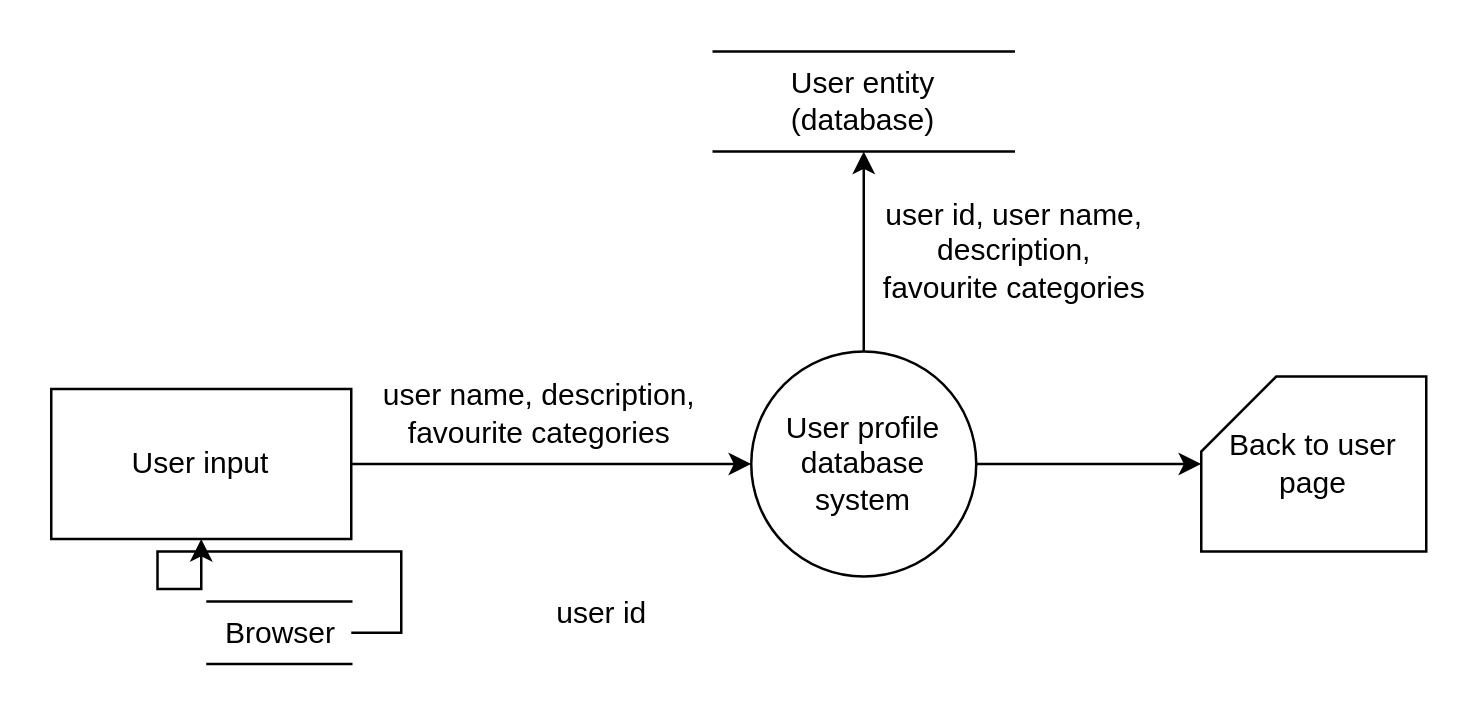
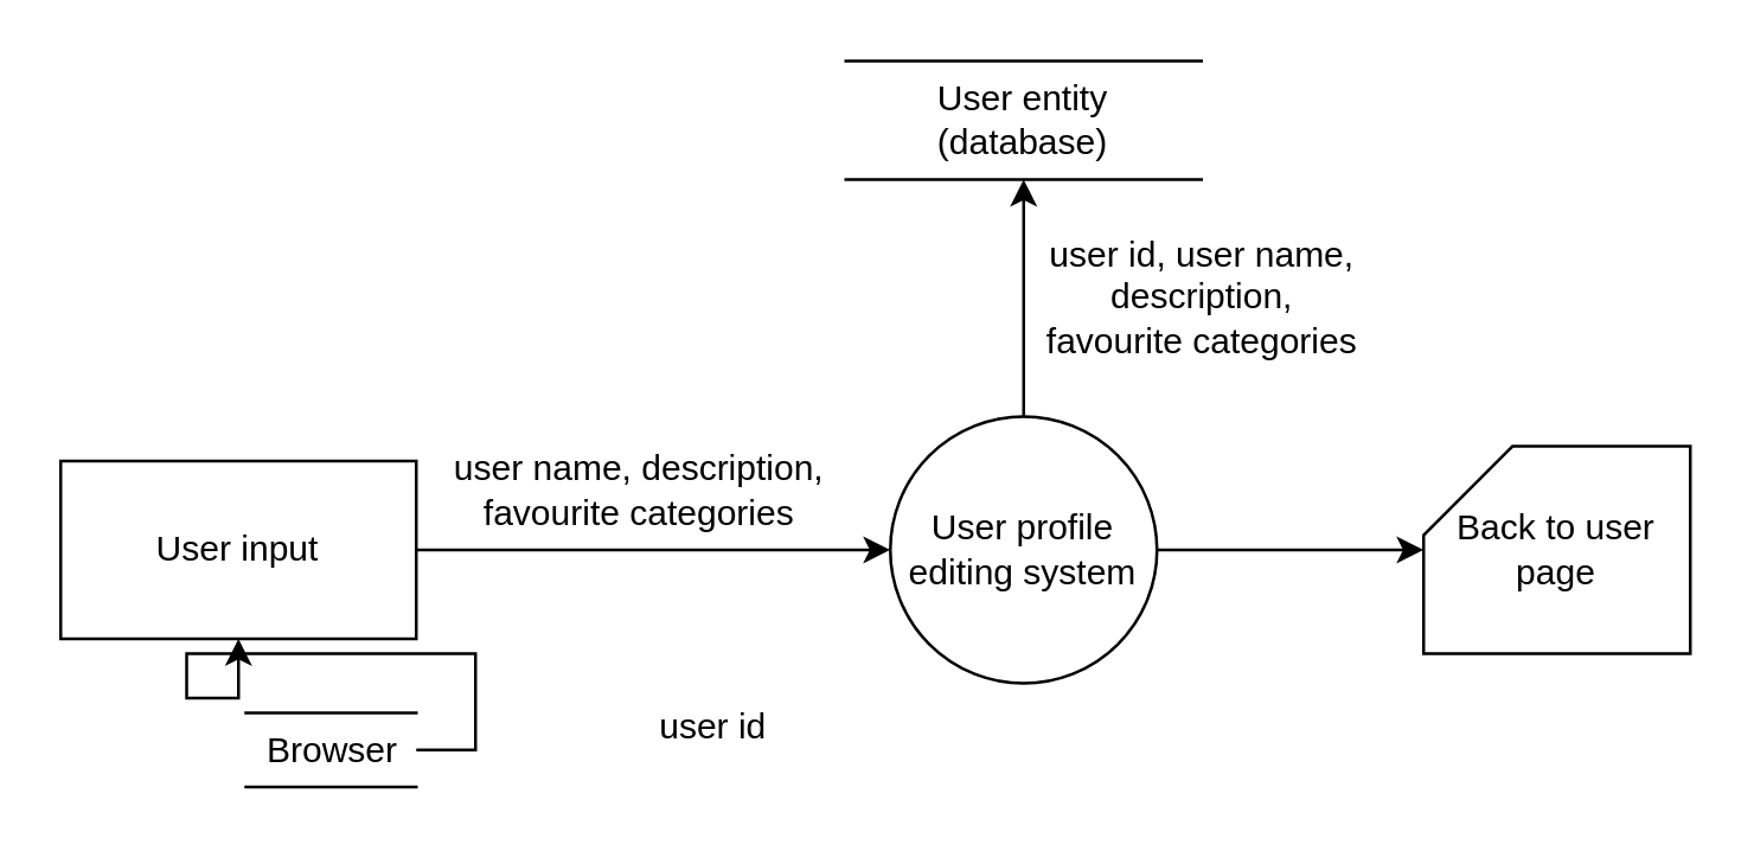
  <mxCell id="0" />
  <mxCell id="1" parent="0" />
  <mxCell id="2" value="" style="edgeStyle=orthogonalEdgeStyle;rounded=0;orthogonalLoop=1;jettySize=auto;html=1;" edge="1" parent="1" source="3" target="6"><mxGeometry relative="1" as="geometry" /></mxCell>
  <mxCell id="3" value="User input" style="rounded=0;whiteSpace=wrap;html=1;" vertex="1" parent="1"><mxGeometry x="20" y="155" width="120" height="60" as="geometry" /></mxCell>
  <mxCell id="4" style="edgeStyle=orthogonalEdgeStyle;rounded=0;orthogonalLoop=1;jettySize=auto;html=1;exitX=0.5;exitY=0;exitDx=0;exitDy=0;entryX=0.5;entryY=1;entryDx=0;entryDy=0;" edge="1" parent="1" source="6" target="11"><mxGeometry relative="1" as="geometry" /></mxCell>
  <mxCell id="5" value="" style="edgeStyle=orthogonalEdgeStyle;rounded=0;orthogonalLoop=1;jettySize=auto;html=1;" edge="1" parent="1" source="6" target="13"><mxGeometry relative="1" as="geometry" /></mxCell>
- <mxCell id="6" value="User profile database system" style="ellipse;whiteSpace=wrap;html=1;aspect=fixed;" vertex="1" parent="1"><mxGeometry x="300" y="140" width="90" height="90" as="geometry" /></mxCell>
+ <mxCell id="6" value="User profile editing system" style="ellipse;whiteSpace=wrap;html=1;aspect=fixed;" vertex="1" parent="1"><mxGeometry x="300" y="140" width="90" height="90" as="geometry" /></mxCell>
  <mxCell id="7" value="user name, description, &lt;br&gt;favourite categories" style="text;html=1;align=center;verticalAlign=middle;resizable=0;points=[];autosize=1;strokeColor=none;fillColor=none;" vertex="1" parent="1"><mxGeometry x="140" y="145" width="150" height="40" as="geometry" /></mxCell>
  <mxCell id="8" style="edgeStyle=orthogonalEdgeStyle;rounded=0;orthogonalLoop=1;jettySize=auto;html=1;exitX=1;exitY=0.5;exitDx=0;exitDy=0;" edge="1" parent="1" source="9" target="3"><mxGeometry relative="1" as="geometry" /></mxCell>
  <mxCell id="9" value="Browser" style="shape=partialRectangle;whiteSpace=wrap;html=1;left=0;right=0;fillColor=none;rounded=0;strokeColor=default;fontFamily=Helvetica;fontSize=12;fontColor=default;" vertex="1" parent="1"><mxGeometry x="82.5" y="240" width="57.5" height="25" as="geometry" /></mxCell>
  <mxCell id="10" value="user id" style="text;html=1;align=center;verticalAlign=middle;resizable=0;points=[];autosize=1;strokeColor=none;fillColor=none;" vertex="1" parent="1"><mxGeometry x="210" y="230" width="60" height="30" as="geometry" /></mxCell>
  <mxCell id="11" value="User entity (database)" style="shape=partialRectangle;whiteSpace=wrap;html=1;left=0;right=0;fillColor=none;rounded=0;strokeColor=default;fontFamily=Helvetica;fontSize=12;fontColor=default;" vertex="1" parent="1"><mxGeometry x="285" y="20" width="120" height="40" as="geometry" /></mxCell>
  <mxCell id="12" value="user id, user name, &lt;br&gt;description,&lt;br&gt;favourite categories" style="text;html=1;align=center;verticalAlign=middle;resizable=0;points=[];autosize=1;strokeColor=none;fillColor=none;" vertex="1" parent="1"><mxGeometry x="340" y="70" width="130" height="60" as="geometry" /></mxCell>
  <mxCell id="13" value="Back to user page" style="shape=card;whiteSpace=wrap;html=1;" vertex="1" parent="1"><mxGeometry x="480" y="150" width="90" height="70" as="geometry" /></mxCell>
